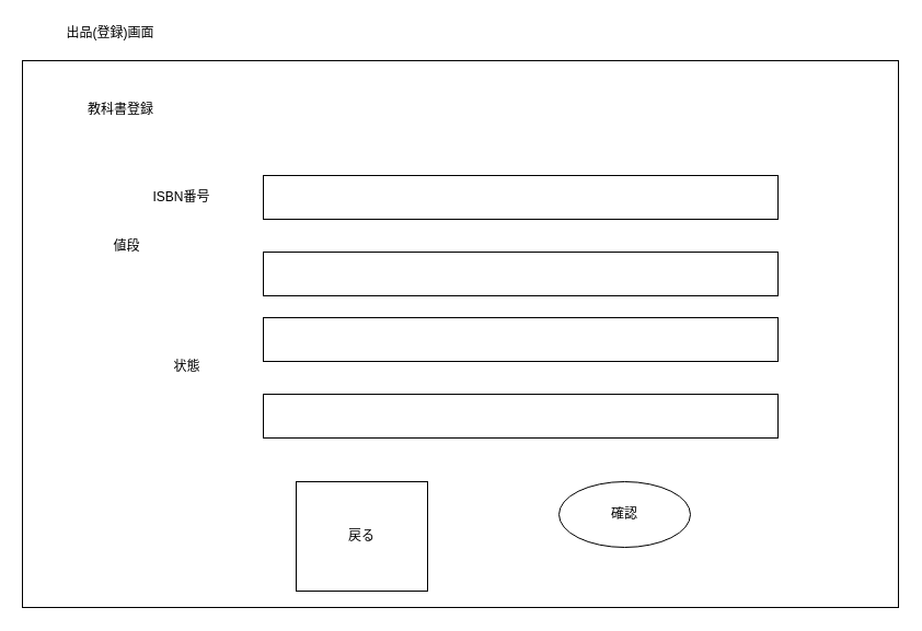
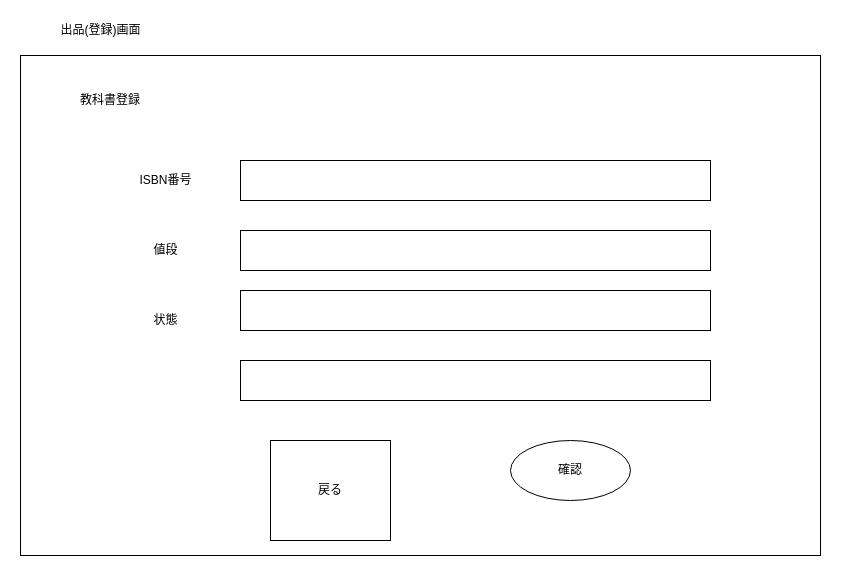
  <mxCell id="0" />
  <mxCell id="1" parent="0" />
  <mxCell id="2" value="&lt;span&gt;出品(登録)画面&lt;/span&gt;" style="text;html=1;align=center;verticalAlign=middle;resizable=0;points=[];autosize=1;strokeColor=none;fillColor=none;" parent="1" vertex="1"><mxGeometry x="50" y="20" width="100" height="20" as="geometry" /></mxCell>
  <mxCell id="3" value="" style="rounded=0;whiteSpace=wrap;html=1;" parent="1" vertex="1"><mxGeometry x="20" y="55" width="800" height="500" as="geometry" /></mxCell>
  <mxCell id="4" value="教科書登録" style="rounded=0;whiteSpace=wrap;html=1;strokeColor=none;" parent="1" vertex="1"><mxGeometry x="50" y="70" width="120" height="60" as="geometry" /></mxCell>
  <mxCell id="5" value="" style="rounded=0;whiteSpace=wrap;html=1;shadow=0;" parent="1" vertex="1"><mxGeometry x="240" y="160" width="470" height="40" as="geometry" /></mxCell>
  <mxCell id="6" value="" style="rounded=0;whiteSpace=wrap;html=1;shadow=0;" parent="1" vertex="1"><mxGeometry x="240" y="230" width="470" height="40" as="geometry" /></mxCell>
  <mxCell id="7" value="" style="rounded=0;whiteSpace=wrap;html=1;shadow=0;" parent="1" vertex="1"><mxGeometry x="240" y="290" width="470" height="40" as="geometry" /></mxCell>
  <mxCell id="8" value="" style="rounded=0;whiteSpace=wrap;html=1;shadow=0;" parent="1" vertex="1"><mxGeometry x="240" y="360" width="470" height="40" as="geometry" /></mxCell>
- <mxCell id="9" value="値段" style="text;html=1;align=center;verticalAlign=middle;resizable=0;points=[];autosize=1;strokeColor=none;fillColor=none;" parent="1" vertex="1"><mxGeometry x="95" y="215" width="40" height="20" as="geometry" /></mxCell>
- <mxCell id="10" value="状態" style="text;html=1;align=center;verticalAlign=middle;resizable=0;points=[];autosize=1;strokeColor=none;fillColor=none;" parent="1" vertex="1"><mxGeometry x="150" y="325" width="40" height="20" as="geometry" /></mxCell>
+ <mxCell id="9" value="値段" style="text;html=1;align=center;verticalAlign=middle;resizable=0;points=[];autosize=1;strokeColor=none;fillColor=none;" parent="1" vertex="1"><mxGeometry x="145" y="240" width="40" height="20" as="geometry" /></mxCell>
+ <mxCell id="10" value="状態" style="text;html=1;align=center;verticalAlign=middle;resizable=0;points=[];autosize=1;strokeColor=none;fillColor=none;" parent="1" vertex="1"><mxGeometry x="145" y="310" width="40" height="20" as="geometry" /></mxCell>
  <mxCell id="11" value="ISBN番号" style="text;html=1;align=center;verticalAlign=middle;resizable=0;points=[];autosize=1;strokeColor=none;fillColor=none;" parent="1" vertex="1"><mxGeometry x="130" y="170" width="70" height="20" as="geometry" /></mxCell>
  <mxCell id="12" value="確認" style="ellipse;whiteSpace=wrap;html=1;shadow=0;" parent="1" vertex="1"><mxGeometry x="510" y="440" width="120" height="60" as="geometry" /></mxCell>
  <mxCell id="13" value="戻る" style="rounded=0;whiteSpace=wrap;html=1;" parent="1" vertex="1"><mxGeometry x="270" y="440" width="120" height="100" as="geometry" /></mxCell>
